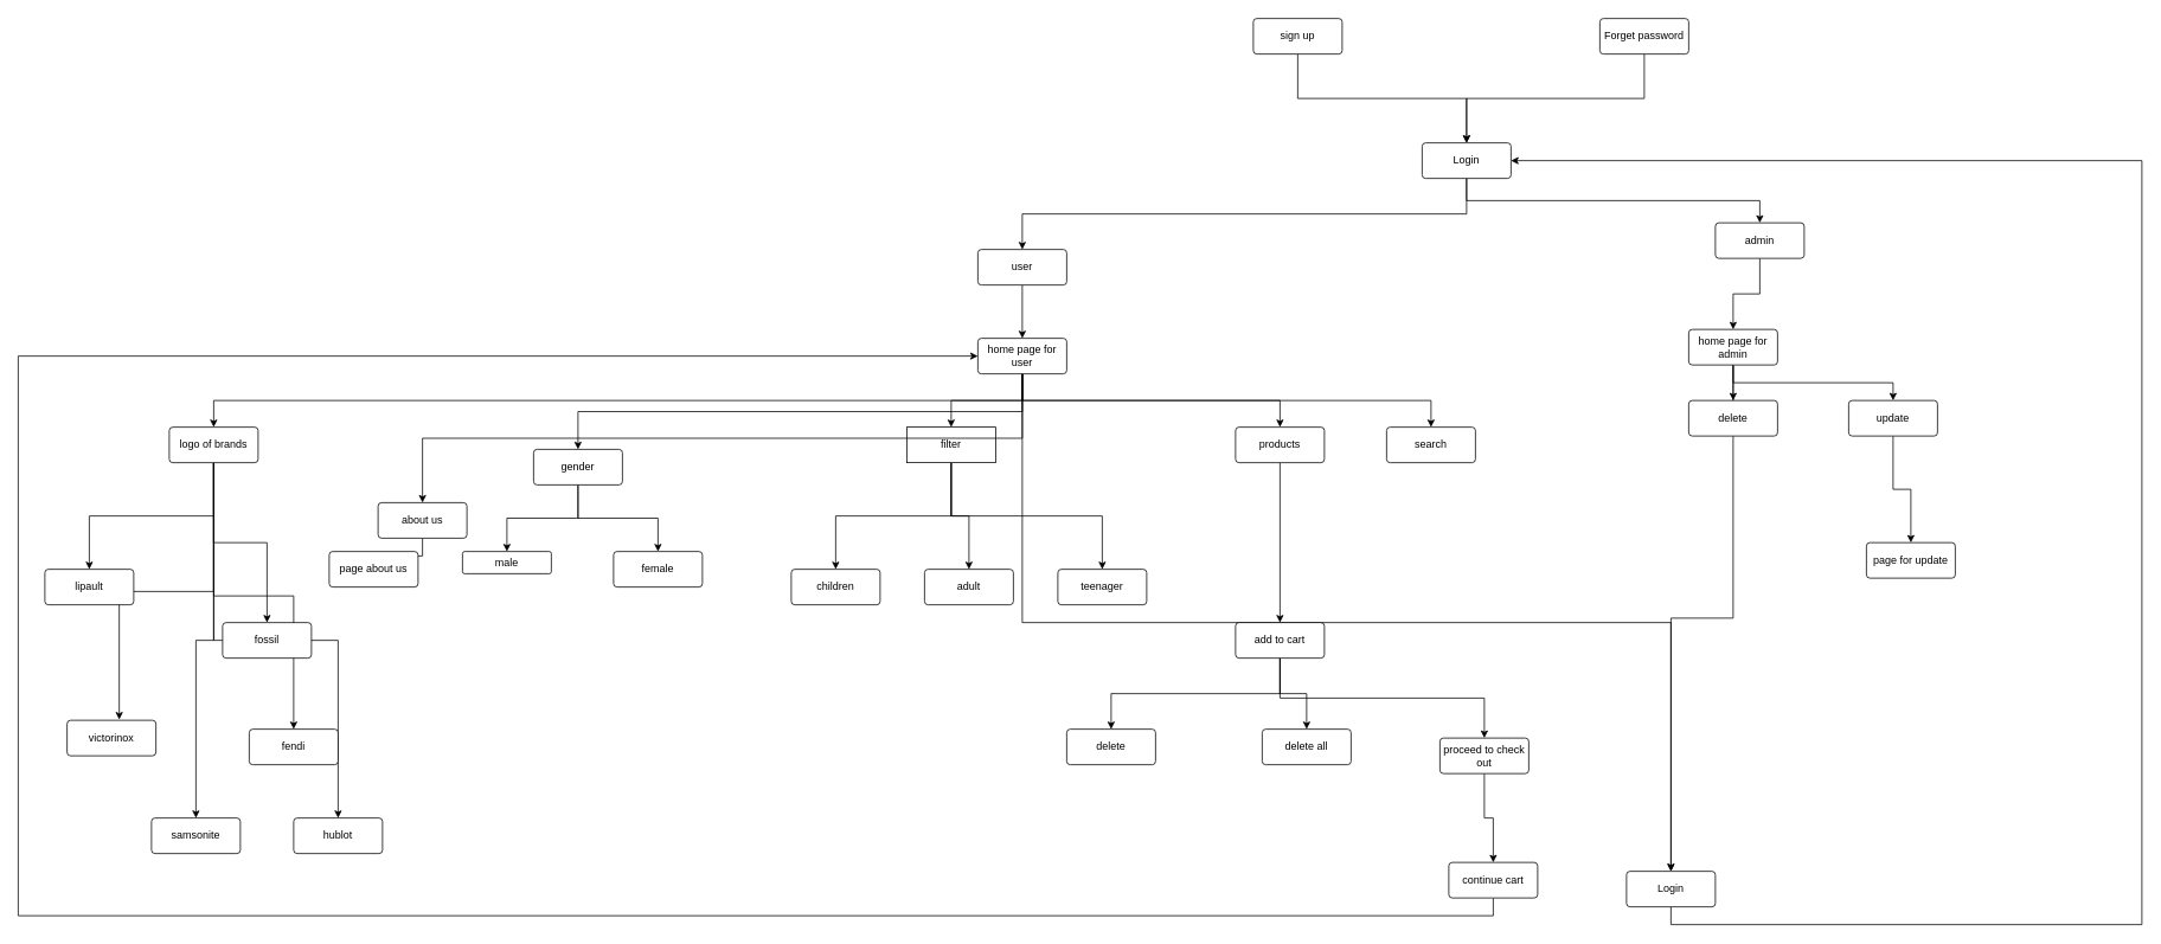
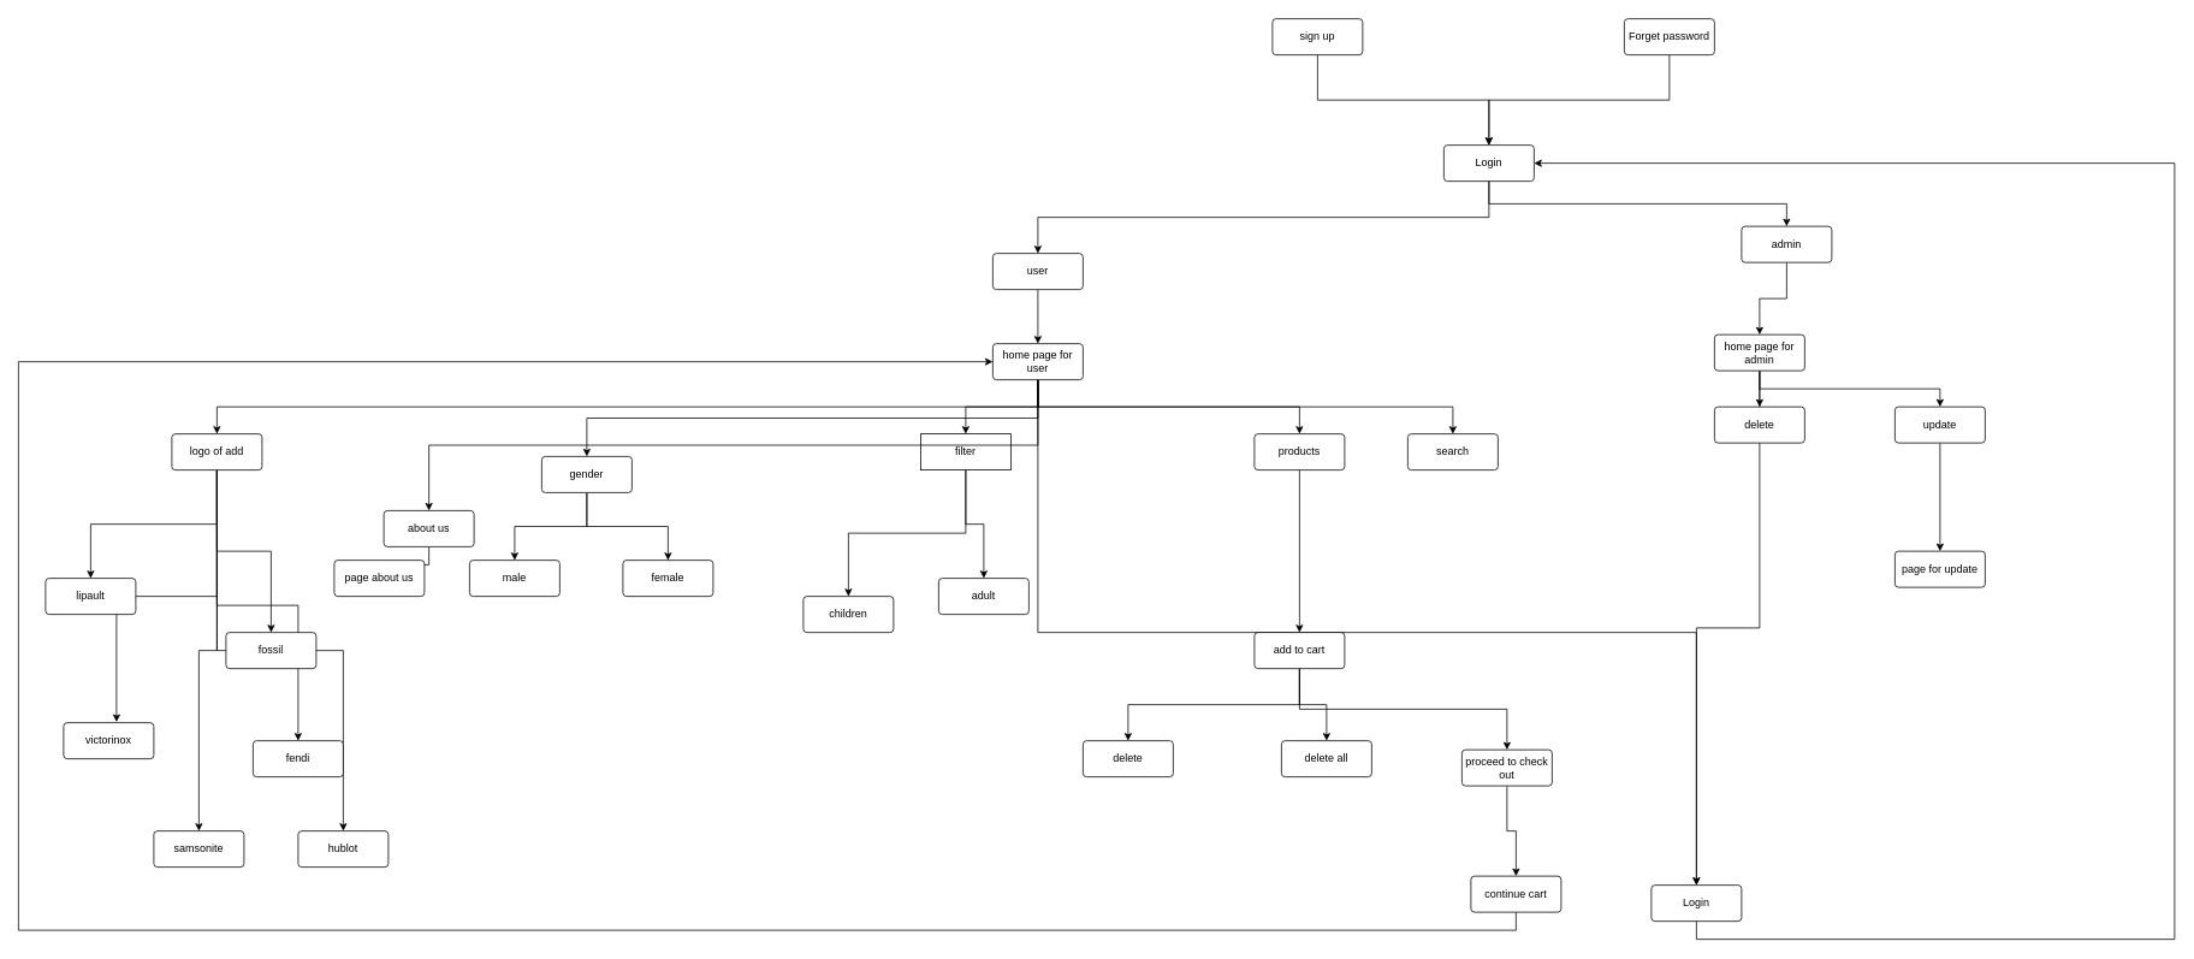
  <mxCell id="0" />
  <mxCell id="1" parent="0" />
  <mxCell id="2" style="edgeStyle=orthogonalEdgeStyle;rounded=0;orthogonalLoop=1;jettySize=auto;html=1;exitX=0.5;exitY=1;exitDx=0;exitDy=0;entryX=0.5;entryY=0;entryDx=0;entryDy=0;" edge="1" parent="1" source="4" target="33"><mxGeometry relative="1" as="geometry" /></mxCell>
  <mxCell id="3" style="edgeStyle=orthogonalEdgeStyle;rounded=0;orthogonalLoop=1;jettySize=auto;html=1;exitX=0.5;exitY=1;exitDx=0;exitDy=0;entryX=0.5;entryY=0;entryDx=0;entryDy=0;" edge="1" parent="1" source="4" target="31"><mxGeometry relative="1" as="geometry" /></mxCell>
  <mxCell id="4" value="Login" style="rounded=1;arcSize=10;whiteSpace=wrap;html=1;align=center;" parent="1" vertex="1"><mxGeometry x="1600" y="160" width="100" height="40" as="geometry" /></mxCell>
  <mxCell id="5" style="edgeStyle=orthogonalEdgeStyle;rounded=0;orthogonalLoop=1;jettySize=auto;html=1;exitX=0.5;exitY=1;exitDx=0;exitDy=0;entryX=0.5;entryY=0;entryDx=0;entryDy=0;" parent="1" source="8" target="50" edge="1"><mxGeometry relative="1" as="geometry" /></mxCell>
  <mxCell id="6" style="edgeStyle=orthogonalEdgeStyle;rounded=0;orthogonalLoop=1;jettySize=auto;html=1;exitX=0.5;exitY=1;exitDx=0;exitDy=0;entryX=0.5;entryY=0;entryDx=0;entryDy=0;" parent="1" source="8" target="49" edge="1"><mxGeometry relative="1" as="geometry" /></mxCell>
- <mxCell id="7" style="edgeStyle=orthogonalEdgeStyle;rounded=0;orthogonalLoop=1;jettySize=auto;html=1;exitX=0.5;exitY=1;exitDx=0;exitDy=0;entryX=0.5;entryY=0;entryDx=0;entryDy=0;" parent="1" source="8" target="65" edge="1"><mxGeometry relative="1" as="geometry" /></mxCell>
  <mxCell id="8" value="filter" style="arcSize=10;whiteSpace=wrap;html=1;align=center;rounded=0;" parent="1" vertex="1"><mxGeometry x="1020" y="480" width="100" height="40" as="geometry" /></mxCell>
  <mxCell id="9" style="edgeStyle=orthogonalEdgeStyle;rounded=0;orthogonalLoop=1;jettySize=auto;html=1;exitX=0.5;exitY=1;exitDx=0;exitDy=0;entryX=0.5;entryY=0;entryDx=0;entryDy=0;" parent="1" source="15" target="71" edge="1"><mxGeometry relative="1" as="geometry" /></mxCell>
  <mxCell id="10" style="edgeStyle=orthogonalEdgeStyle;rounded=0;orthogonalLoop=1;jettySize=auto;html=1;exitX=0.5;exitY=1;exitDx=0;exitDy=0;" parent="1" source="15" target="70" edge="1"><mxGeometry relative="1" as="geometry" /></mxCell>
  <mxCell id="11" style="edgeStyle=orthogonalEdgeStyle;rounded=0;orthogonalLoop=1;jettySize=auto;html=1;exitX=0.5;exitY=1;exitDx=0;exitDy=0;entryX=0.587;entryY=-0.02;entryDx=0;entryDy=0;entryPerimeter=0;" parent="1" source="15" target="69" edge="1"><mxGeometry relative="1" as="geometry" /></mxCell>
  <mxCell id="12" style="edgeStyle=orthogonalEdgeStyle;rounded=0;orthogonalLoop=1;jettySize=auto;html=1;exitX=0.5;exitY=1;exitDx=0;exitDy=0;entryX=0.5;entryY=0;entryDx=0;entryDy=0;" parent="1" source="15" target="68" edge="1"><mxGeometry relative="1" as="geometry" /></mxCell>
  <mxCell id="13" style="edgeStyle=orthogonalEdgeStyle;rounded=0;orthogonalLoop=1;jettySize=auto;html=1;exitX=0.5;exitY=1;exitDx=0;exitDy=0;" parent="1" source="15" target="67" edge="1"><mxGeometry relative="1" as="geometry" /></mxCell>
  <mxCell id="14" style="edgeStyle=orthogonalEdgeStyle;rounded=0;orthogonalLoop=1;jettySize=auto;html=1;exitX=0.5;exitY=1;exitDx=0;exitDy=0;entryX=0.5;entryY=0;entryDx=0;entryDy=0;" parent="1" source="15" target="66" edge="1"><mxGeometry relative="1" as="geometry" /></mxCell>
- <mxCell id="15" value="logo of brands" style="rounded=1;arcSize=10;whiteSpace=wrap;html=1;align=center;" parent="1" vertex="1"><mxGeometry x="190" y="480" width="100" height="40" as="geometry" /></mxCell>
+ <mxCell id="15" value="logo of add" style="rounded=1;arcSize=10;whiteSpace=wrap;html=1;align=center;" parent="1" vertex="1"><mxGeometry x="190" y="480" width="100" height="40" as="geometry" /></mxCell>
  <mxCell id="16" style="edgeStyle=orthogonalEdgeStyle;rounded=0;orthogonalLoop=1;jettySize=auto;html=1;exitX=0.5;exitY=1;exitDx=0;exitDy=0;entryX=0.5;entryY=0;entryDx=0;entryDy=0;" parent="1" source="17" target="51" edge="1"><mxGeometry relative="1" as="geometry" /></mxCell>
  <mxCell id="17" value="about us" style="rounded=1;arcSize=10;whiteSpace=wrap;html=1;align=center;" parent="1" vertex="1"><mxGeometry x="425" y="565" width="100" height="40" as="geometry" /></mxCell>
  <mxCell id="18" style="edgeStyle=orthogonalEdgeStyle;rounded=0;orthogonalLoop=1;jettySize=auto;html=1;exitX=0.5;exitY=1;exitDx=0;exitDy=0;entryX=0.5;entryY=0;entryDx=0;entryDy=0;" parent="1" source="21" target="62" edge="1"><mxGeometry relative="1" as="geometry" /></mxCell>
  <mxCell id="19" style="edgeStyle=orthogonalEdgeStyle;rounded=0;orthogonalLoop=1;jettySize=auto;html=1;exitX=0.5;exitY=1;exitDx=0;exitDy=0;entryX=0.5;entryY=0;entryDx=0;entryDy=0;" parent="1" source="21" target="61" edge="1"><mxGeometry relative="1" as="geometry" /></mxCell>
  <mxCell id="20" style="edgeStyle=orthogonalEdgeStyle;rounded=0;orthogonalLoop=1;jettySize=auto;html=1;exitX=0.5;exitY=1;exitDx=0;exitDy=0;entryX=0.5;entryY=0;entryDx=0;entryDy=0;" parent="1" source="21" target="58" edge="1"><mxGeometry relative="1" as="geometry" /></mxCell>
  <mxCell id="21" value="home page for admin" style="rounded=1;arcSize=10;whiteSpace=wrap;html=1;align=center;" parent="1" vertex="1"><mxGeometry x="1900" y="370" width="100" height="40" as="geometry" /></mxCell>
  <mxCell id="22" style="edgeStyle=orthogonalEdgeStyle;rounded=0;orthogonalLoop=1;jettySize=auto;html=1;exitX=0.5;exitY=1;exitDx=0;exitDy=0;entryX=0.5;entryY=0;entryDx=0;entryDy=0;" parent="1" source="29" target="8" edge="1"><mxGeometry relative="1" as="geometry" /></mxCell>
  <mxCell id="23" style="edgeStyle=orthogonalEdgeStyle;rounded=0;orthogonalLoop=1;jettySize=auto;html=1;exitX=0.5;exitY=1;exitDx=0;exitDy=0;" parent="1" source="29" target="48" edge="1"><mxGeometry relative="1" as="geometry" /></mxCell>
  <mxCell id="24" style="edgeStyle=orthogonalEdgeStyle;rounded=0;orthogonalLoop=1;jettySize=auto;html=1;exitX=0.5;exitY=1;exitDx=0;exitDy=0;entryX=0.5;entryY=0;entryDx=0;entryDy=0;" parent="1" source="29" target="15" edge="1"><mxGeometry relative="1" as="geometry" /></mxCell>
  <mxCell id="25" style="edgeStyle=orthogonalEdgeStyle;rounded=0;orthogonalLoop=1;jettySize=auto;html=1;exitX=0.5;exitY=1;exitDx=0;exitDy=0;" parent="1" source="29" target="46" edge="1"><mxGeometry relative="1" as="geometry" /></mxCell>
  <mxCell id="26" style="edgeStyle=orthogonalEdgeStyle;rounded=0;orthogonalLoop=1;jettySize=auto;html=1;exitX=0.5;exitY=1;exitDx=0;exitDy=0;" parent="1" source="29" target="17" edge="1"><mxGeometry relative="1" as="geometry" /></mxCell>
  <mxCell id="27" style="edgeStyle=orthogonalEdgeStyle;rounded=0;orthogonalLoop=1;jettySize=auto;html=1;exitX=0.5;exitY=1;exitDx=0;exitDy=0;" parent="1" source="29" target="43" edge="1"><mxGeometry relative="1" as="geometry" /></mxCell>
  <mxCell id="28" style="edgeStyle=orthogonalEdgeStyle;rounded=0;orthogonalLoop=1;jettySize=auto;html=1;exitX=0.5;exitY=1;exitDx=0;exitDy=0;" parent="1" source="29" target="58" edge="1"><mxGeometry relative="1" as="geometry" /></mxCell>
  <mxCell id="29" value="home page for user" style="rounded=1;arcSize=10;whiteSpace=wrap;html=1;align=center;" parent="1" vertex="1"><mxGeometry x="1100" y="380" width="100" height="40" as="geometry" /></mxCell>
  <mxCell id="30" style="edgeStyle=orthogonalEdgeStyle;rounded=0;orthogonalLoop=1;jettySize=auto;html=1;exitX=0.5;exitY=1;exitDx=0;exitDy=0;entryX=0.5;entryY=0;entryDx=0;entryDy=0;" parent="1" source="31" target="21" edge="1"><mxGeometry relative="1" as="geometry" /></mxCell>
  <mxCell id="31" value="admin" style="rounded=1;arcSize=10;whiteSpace=wrap;html=1;align=center;" parent="1" vertex="1"><mxGeometry x="1930" y="250" width="100" height="40" as="geometry" /></mxCell>
  <mxCell id="32" style="edgeStyle=orthogonalEdgeStyle;rounded=0;orthogonalLoop=1;jettySize=auto;html=1;exitX=0.5;exitY=1;exitDx=0;exitDy=0;entryX=0.5;entryY=0;entryDx=0;entryDy=0;" parent="1" source="33" target="29" edge="1"><mxGeometry relative="1" as="geometry" /></mxCell>
  <mxCell id="33" value="user" style="rounded=1;arcSize=10;whiteSpace=wrap;html=1;align=center;" parent="1" vertex="1"><mxGeometry x="1100" y="280" width="100" height="40" as="geometry" /></mxCell>
  <mxCell id="34" style="edgeStyle=orthogonalEdgeStyle;rounded=0;orthogonalLoop=1;jettySize=auto;html=1;exitX=0.5;exitY=1;exitDx=0;exitDy=0;entryX=0.5;entryY=0;entryDx=0;entryDy=0;" parent="1" source="35" target="4" edge="1"><mxGeometry relative="1" as="geometry" /></mxCell>
  <mxCell id="35" value="Forget password" style="rounded=1;arcSize=10;whiteSpace=wrap;html=1;align=center;" parent="1" vertex="1"><mxGeometry x="1800" y="20" width="100" height="40" as="geometry" /></mxCell>
  <mxCell id="36" style="edgeStyle=orthogonalEdgeStyle;rounded=0;orthogonalLoop=1;jettySize=auto;html=1;exitX=0.5;exitY=1;exitDx=0;exitDy=0;entryX=0.5;entryY=0;entryDx=0;entryDy=0;" parent="1" source="37" target="4" edge="1"><mxGeometry relative="1" as="geometry" /></mxCell>
  <mxCell id="37" value="sign up" style="rounded=1;arcSize=10;whiteSpace=wrap;html=1;align=center;" parent="1" vertex="1"><mxGeometry x="1410" y="20" width="100" height="40" as="geometry" /></mxCell>
  <mxCell id="38" value="delete" style="rounded=1;arcSize=10;whiteSpace=wrap;html=1;align=center;" parent="1" vertex="1"><mxGeometry x="1200" y="820" width="100" height="40" as="geometry" /></mxCell>
  <mxCell id="39" style="edgeStyle=orthogonalEdgeStyle;rounded=0;orthogonalLoop=1;jettySize=auto;html=1;exitX=0.5;exitY=1;exitDx=0;exitDy=0;" parent="1" source="42" target="38" edge="1"><mxGeometry relative="1" as="geometry" /></mxCell>
  <mxCell id="40" style="edgeStyle=orthogonalEdgeStyle;rounded=0;orthogonalLoop=1;jettySize=auto;html=1;exitX=0.5;exitY=1;exitDx=0;exitDy=0;entryX=0.5;entryY=0;entryDx=0;entryDy=0;" parent="1" source="42" target="56" edge="1"><mxGeometry relative="1" as="geometry" /></mxCell>
  <mxCell id="41" style="edgeStyle=orthogonalEdgeStyle;rounded=0;orthogonalLoop=1;jettySize=auto;html=1;exitX=0.5;exitY=1;exitDx=0;exitDy=0;entryX=0.5;entryY=0;entryDx=0;entryDy=0;" parent="1" source="42" target="55" edge="1"><mxGeometry relative="1" as="geometry" /></mxCell>
  <mxCell id="42" value="add to cart" style="rounded=1;arcSize=10;whiteSpace=wrap;html=1;align=center;" parent="1" vertex="1"><mxGeometry x="1390" y="700" width="100" height="40" as="geometry" /></mxCell>
  <mxCell id="43" value="search" style="rounded=1;arcSize=10;whiteSpace=wrap;html=1;align=center;" parent="1" vertex="1"><mxGeometry x="1560" y="480" width="100" height="40" as="geometry" /></mxCell>
  <mxCell id="44" style="edgeStyle=orthogonalEdgeStyle;rounded=0;orthogonalLoop=1;jettySize=auto;html=1;exitX=0.5;exitY=1;exitDx=0;exitDy=0;entryX=0.5;entryY=0;entryDx=0;entryDy=0;" parent="1" source="46" target="64" edge="1"><mxGeometry relative="1" as="geometry" /></mxCell>
  <mxCell id="45" style="edgeStyle=orthogonalEdgeStyle;rounded=0;orthogonalLoop=1;jettySize=auto;html=1;exitX=0.5;exitY=1;exitDx=0;exitDy=0;entryX=0.5;entryY=0;entryDx=0;entryDy=0;" parent="1" source="46" target="63" edge="1"><mxGeometry relative="1" as="geometry" /></mxCell>
  <mxCell id="46" value="gender" style="rounded=1;arcSize=10;whiteSpace=wrap;html=1;align=center;" parent="1" vertex="1"><mxGeometry x="600" y="505" width="100" height="40" as="geometry" /></mxCell>
  <mxCell id="47" style="edgeStyle=orthogonalEdgeStyle;rounded=0;orthogonalLoop=1;jettySize=auto;html=1;exitX=0.5;exitY=1;exitDx=0;exitDy=0;entryX=0.5;entryY=0;entryDx=0;entryDy=0;" parent="1" source="48" target="42" edge="1"><mxGeometry relative="1" as="geometry" /></mxCell>
  <mxCell id="48" value="products" style="rounded=1;arcSize=10;whiteSpace=wrap;html=1;align=center;" parent="1" vertex="1"><mxGeometry x="1390" y="480" width="100" height="40" as="geometry" /></mxCell>
  <mxCell id="49" value="adult" style="rounded=1;arcSize=10;whiteSpace=wrap;html=1;align=center;" parent="1" vertex="1"><mxGeometry x="1040" y="640" width="100" height="40" as="geometry" /></mxCell>
- <mxCell id="50" value="children" style="rounded=1;arcSize=10;whiteSpace=wrap;html=1;align=center;" parent="1" vertex="1"><mxGeometry x="890" y="640" width="100" height="40" as="geometry" /></mxCell>
+ <mxCell id="50" value="children" style="rounded=1;arcSize=10;whiteSpace=wrap;html=1;align=center;" parent="1" vertex="1"><mxGeometry x="890" y="660" width="100" height="40" as="geometry" /></mxCell>
  <mxCell id="51" value="page about us" style="rounded=1;arcSize=10;whiteSpace=wrap;html=1;align=center;" parent="1" vertex="1"><mxGeometry x="370" y="620" width="100" height="40" as="geometry" /></mxCell>
  <mxCell id="52" style="edgeStyle=orthogonalEdgeStyle;rounded=0;orthogonalLoop=1;jettySize=auto;html=1;exitX=0.5;exitY=1;exitDx=0;exitDy=0;entryX=0;entryY=0.5;entryDx=0;entryDy=0;" parent="1" source="53" target="29" edge="1"><mxGeometry relative="1" as="geometry"><Array as="points"><mxPoint x="1680" y="1030" /><mxPoint x="20" y="1030" /><mxPoint x="20" y="400" /></Array></mxGeometry></mxCell>
  <mxCell id="53" value="continue cart" style="rounded=1;arcSize=10;whiteSpace=wrap;html=1;align=center;" parent="1" vertex="1"><mxGeometry x="1630" y="970" width="100" height="40" as="geometry" /></mxCell>
  <mxCell id="54" style="edgeStyle=orthogonalEdgeStyle;rounded=0;orthogonalLoop=1;jettySize=auto;html=1;exitX=0.5;exitY=1;exitDx=0;exitDy=0;entryX=0.5;entryY=0;entryDx=0;entryDy=0;" parent="1" source="55" target="53" edge="1"><mxGeometry relative="1" as="geometry" /></mxCell>
  <mxCell id="55" value="proceed to check out" style="rounded=1;arcSize=10;whiteSpace=wrap;html=1;align=center;" parent="1" vertex="1"><mxGeometry x="1620" y="830" width="100" height="40" as="geometry" /></mxCell>
  <mxCell id="56" value="delete all" style="rounded=1;arcSize=10;whiteSpace=wrap;html=1;align=center;" parent="1" vertex="1"><mxGeometry x="1420" y="820" width="100" height="40" as="geometry" /></mxCell>
  <mxCell id="57" style="edgeStyle=orthogonalEdgeStyle;rounded=0;orthogonalLoop=1;jettySize=auto;html=1;exitX=0.5;exitY=1;exitDx=0;exitDy=0;entryX=1;entryY=0.5;entryDx=0;entryDy=0;" parent="1" source="58" target="4" edge="1"><mxGeometry relative="1" as="geometry"><Array as="points"><mxPoint x="1880" y="1040" /><mxPoint x="2410" y="1040" /><mxPoint x="2410" y="180" /></Array></mxGeometry></mxCell>
  <mxCell id="58" value="Login" style="rounded=1;arcSize=10;whiteSpace=wrap;html=1;align=center;" parent="1" vertex="1"><mxGeometry x="1830" y="980" width="100" height="40" as="geometry" /></mxCell>
  <mxCell id="59" value="page for update" style="rounded=1;arcSize=10;whiteSpace=wrap;html=1;align=center;" parent="1" vertex="1"><mxGeometry x="2100" y="610" width="100" height="40" as="geometry" /></mxCell>
  <mxCell id="60" style="edgeStyle=orthogonalEdgeStyle;rounded=0;orthogonalLoop=1;jettySize=auto;html=1;exitX=0.5;exitY=1;exitDx=0;exitDy=0;entryX=0.5;entryY=0;entryDx=0;entryDy=0;" parent="1" source="61" target="59" edge="1"><mxGeometry relative="1" as="geometry" /></mxCell>
- <mxCell id="61" value="update" style="rounded=1;arcSize=10;whiteSpace=wrap;html=1;align=center;" parent="1" vertex="1"><mxGeometry x="2080" y="450" width="100" height="40" as="geometry" /></mxCell>
+ <mxCell id="61" value="update" style="rounded=1;arcSize=10;whiteSpace=wrap;html=1;align=center;" parent="1" vertex="1"><mxGeometry x="2100" y="450" width="100" height="40" as="geometry" /></mxCell>
  <mxCell id="62" value="delete" style="rounded=1;arcSize=10;whiteSpace=wrap;html=1;align=center;" parent="1" vertex="1"><mxGeometry x="1900" y="450" width="100" height="40" as="geometry" /></mxCell>
  <mxCell id="63" value="female" style="rounded=1;arcSize=10;whiteSpace=wrap;html=1;align=center;" parent="1" vertex="1"><mxGeometry x="690" y="620" width="100" height="40" as="geometry" /></mxCell>
- <mxCell id="64" value="male" style="rounded=1;arcSize=10;whiteSpace=wrap;html=1;align=center;" parent="1" vertex="1"><mxGeometry x="520" y="620" width="100" height="25" as="geometry" /></mxCell>
- <mxCell id="65" value="teenager" style="rounded=1;arcSize=10;whiteSpace=wrap;html=1;align=center;" parent="1" vertex="1"><mxGeometry x="1190" y="640" width="100" height="40" as="geometry" /></mxCell>
+ <mxCell id="64" value="male" style="rounded=1;arcSize=10;whiteSpace=wrap;html=1;align=center;" parent="1" vertex="1"><mxGeometry x="520" y="620" width="100" height="40" as="geometry" /></mxCell>
  <mxCell id="66" value="hublot" style="rounded=1;arcSize=10;whiteSpace=wrap;html=1;align=center;" parent="1" vertex="1"><mxGeometry x="330" y="920" width="100" height="40" as="geometry" /></mxCell>
  <mxCell id="67" value="samsonite" style="rounded=1;arcSize=10;whiteSpace=wrap;html=1;align=center;" parent="1" vertex="1"><mxGeometry x="170" y="920" width="100" height="40" as="geometry" /></mxCell>
  <mxCell id="68" value="fendi" style="rounded=1;arcSize=10;whiteSpace=wrap;html=1;align=center;" parent="1" vertex="1"><mxGeometry x="280" y="820" width="100" height="40" as="geometry" /></mxCell>
- <mxCell id="69" value="victorinox" style="rounded=1;arcSize=10;whiteSpace=wrap;html=1;align=center;" parent="1" vertex="1"><mxGeometry x="75" y="810" width="100" height="40" as="geometry" /></mxCell>
+ <mxCell id="69" value="victorinox" style="rounded=1;arcSize=10;whiteSpace=wrap;html=1;align=center;" parent="1" vertex="1"><mxGeometry x="70" y="800" width="100" height="40" as="geometry" /></mxCell>
  <mxCell id="70" value="fossil" style="rounded=1;arcSize=10;whiteSpace=wrap;html=1;align=center;" parent="1" vertex="1"><mxGeometry x="250" y="700" width="100" height="40" as="geometry" /></mxCell>
  <mxCell id="71" value="lipault" style="rounded=1;arcSize=10;whiteSpace=wrap;html=1;align=center;" parent="1" vertex="1"><mxGeometry x="50" y="640" width="100" height="40" as="geometry" /></mxCell>
